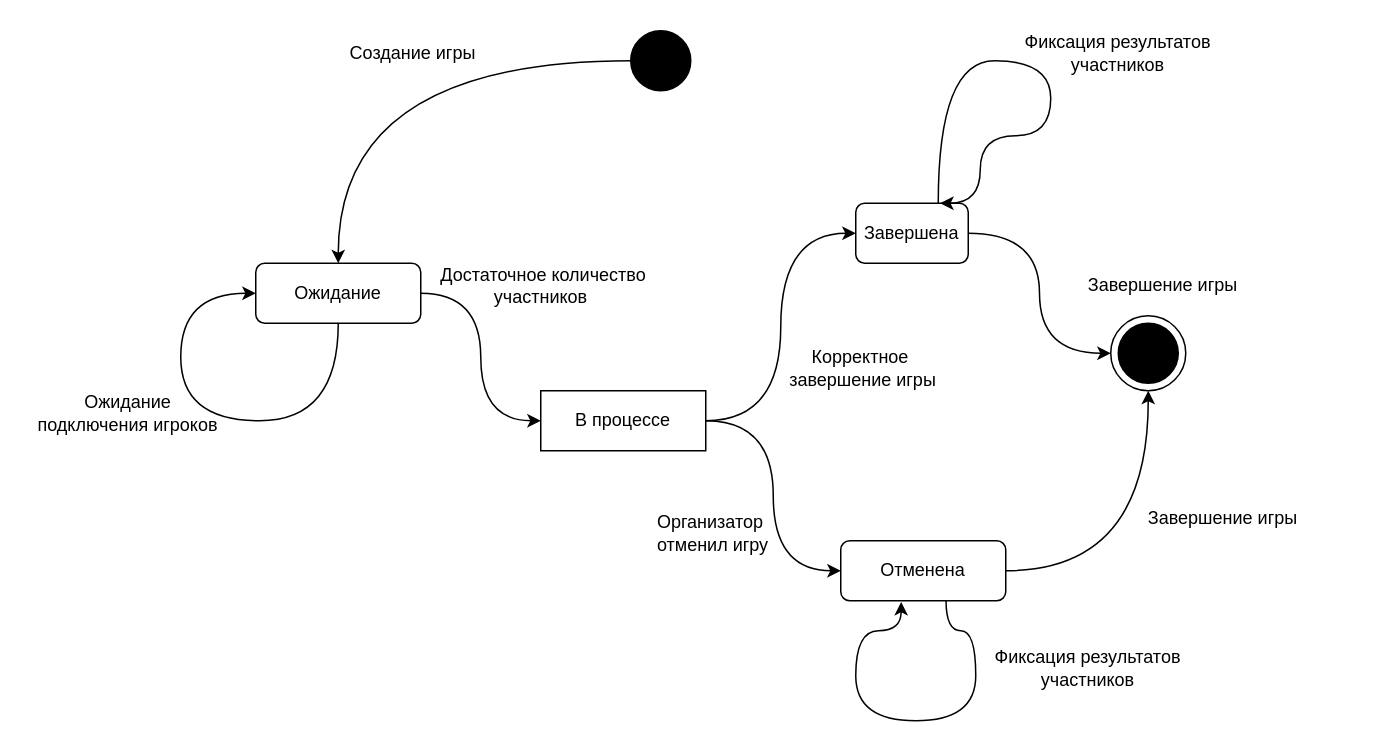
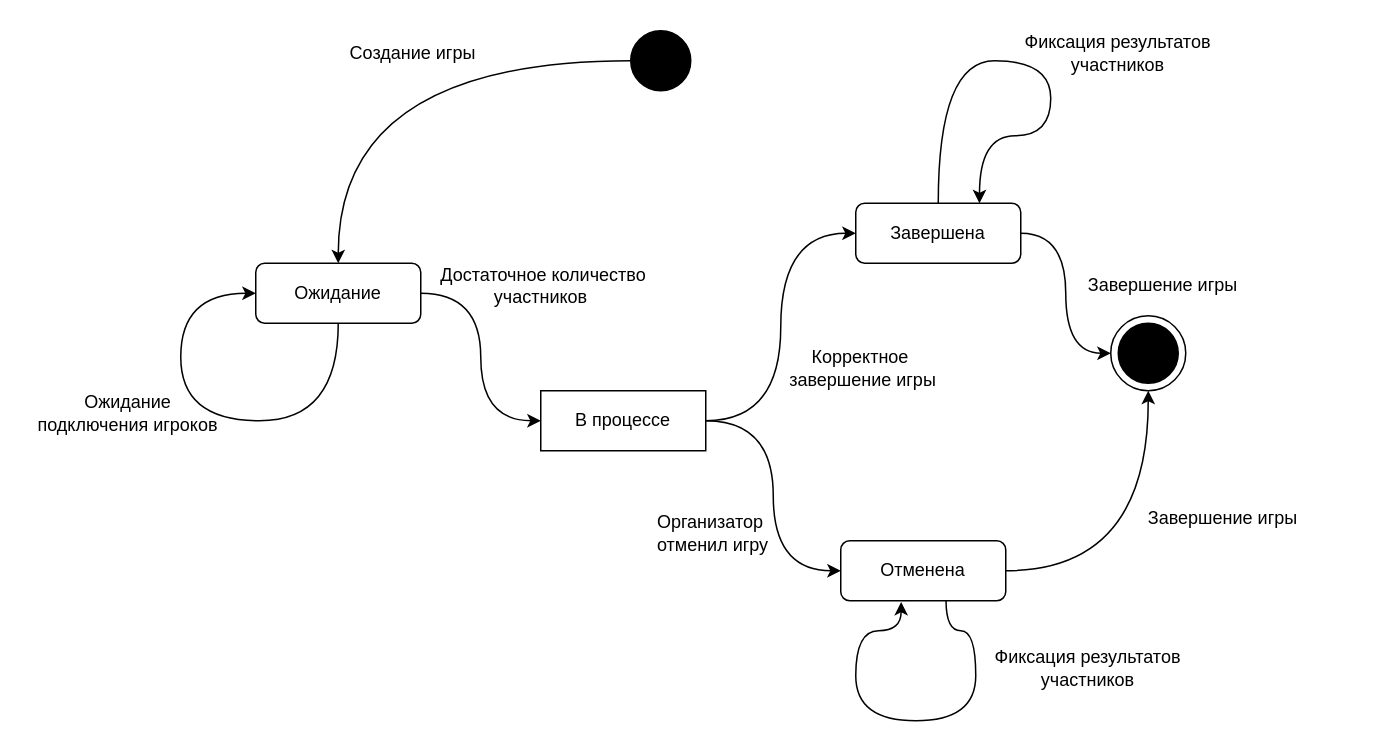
  <mxCell id="0" />
  <mxCell id="1" parent="0" />
  <mxCell id="2" style="edgeStyle=orthogonalEdgeStyle;rounded=0;orthogonalLoop=1;jettySize=auto;html=1;entryX=0;entryY=0.5;entryDx=0;entryDy=0;curved=1;" edge="1" parent="1" source="3" target="8"><mxGeometry relative="1" as="geometry" /></mxCell>
  <mxCell id="3" value="Ожидание" style="rounded=1;whiteSpace=wrap;html=1;" vertex="1" parent="1"><mxGeometry x="170" y="175" width="110" height="40" as="geometry" /></mxCell>
  <mxCell id="4" style="edgeStyle=orthogonalEdgeStyle;rounded=0;orthogonalLoop=1;jettySize=auto;html=1;curved=1;" edge="1" parent="1" source="5" target="3"><mxGeometry relative="1" as="geometry" /></mxCell>
  <mxCell id="5" value="" style="ellipse;whiteSpace=wrap;html=1;aspect=fixed;fillColor=#000000;" vertex="1" parent="1"><mxGeometry x="420" y="20" width="40" height="40" as="geometry" /></mxCell>
  <mxCell id="6" style="edgeStyle=orthogonalEdgeStyle;rounded=0;orthogonalLoop=1;jettySize=auto;html=1;entryX=0;entryY=0.5;entryDx=0;entryDy=0;curved=1;" edge="1" parent="1" source="8" target="12"><mxGeometry relative="1" as="geometry" /></mxCell>
  <mxCell id="7" style="edgeStyle=orthogonalEdgeStyle;rounded=0;orthogonalLoop=1;jettySize=auto;html=1;entryX=0;entryY=0.5;entryDx=0;entryDy=0;curved=1;" edge="1" parent="1" source="8" target="10"><mxGeometry relative="1" as="geometry" /></mxCell>
  <mxCell id="8" value="В процессе" style="whiteSpace=wrap;html=1;rounded=0;" vertex="1" parent="1"><mxGeometry x="360" y="260" width="110" height="40" as="geometry" /></mxCell>
  <mxCell id="9" style="edgeStyle=orthogonalEdgeStyle;rounded=0;orthogonalLoop=1;jettySize=auto;html=1;entryX=0;entryY=0.5;entryDx=0;entryDy=0;curved=1;" edge="1" parent="1" source="10" target="14"><mxGeometry relative="1" as="geometry" /></mxCell>
- <mxCell id="10" value="Завершена" style="rounded=1;whiteSpace=wrap;html=1;" vertex="1" parent="1"><mxGeometry x="570" y="135" width="75" height="40" as="geometry" /></mxCell>
+ <mxCell id="10" value="Завершена" style="rounded=1;whiteSpace=wrap;html=1;" vertex="1" parent="1"><mxGeometry x="570" y="135" width="110" height="40" as="geometry" /></mxCell>
  <mxCell id="11" style="edgeStyle=orthogonalEdgeStyle;rounded=0;orthogonalLoop=1;jettySize=auto;html=1;entryX=0.5;entryY=1;entryDx=0;entryDy=0;curved=1;" edge="1" parent="1" source="12" target="14"><mxGeometry relative="1" as="geometry" /></mxCell>
  <mxCell id="12" value="Отменена" style="rounded=1;whiteSpace=wrap;html=1;" vertex="1" parent="1"><mxGeometry x="560" y="360" width="110" height="40" as="geometry" /></mxCell>
  <mxCell id="13" value="" style="group" vertex="1" connectable="0" parent="1"><mxGeometry x="740" y="210" width="50" height="50" as="geometry" /></mxCell>
  <mxCell id="14" value="" style="ellipse;whiteSpace=wrap;html=1;aspect=fixed;" vertex="1" parent="13"><mxGeometry width="50" height="50" as="geometry" /></mxCell>
  <mxCell id="15" value="" style="ellipse;whiteSpace=wrap;html=1;aspect=fixed;fillColor=#000000;" vertex="1" parent="13"><mxGeometry x="5" y="5" width="40" height="40" as="geometry" /></mxCell>
  <mxCell id="16" style="edgeStyle=orthogonalEdgeStyle;rounded=0;orthogonalLoop=1;jettySize=auto;html=1;entryX=0;entryY=0.5;entryDx=0;entryDy=0;curved=1;exitX=0.5;exitY=1;exitDx=0;exitDy=0;" edge="1" parent="1" source="3" target="3"><mxGeometry relative="1" as="geometry"><Array as="points"><mxPoint x="225" y="280" /><mxPoint x="120" y="280" /><mxPoint x="120" y="195" /></Array></mxGeometry></mxCell>
  <mxCell id="17" value="Ожидание подключения игроков" style="text;html=1;align=center;verticalAlign=middle;whiteSpace=wrap;rounded=0;" vertex="1" parent="1"><mxGeometry x="20" y="260" width="130" height="30" as="geometry" /></mxCell>
  <mxCell id="18" value="Достаточное количество участников&amp;nbsp;" style="text;html=1;align=center;verticalAlign=middle;whiteSpace=wrap;rounded=0;" vertex="1" parent="1"><mxGeometry x="277" y="175" width="170" height="30" as="geometry" /></mxCell>
  <mxCell id="19" style="edgeStyle=orthogonalEdgeStyle;rounded=0;orthogonalLoop=1;jettySize=auto;html=1;entryX=0.75;entryY=0;entryDx=0;entryDy=0;curved=1;" edge="1" parent="1" source="10" target="10"><mxGeometry relative="1" as="geometry"><Array as="points"><mxPoint x="625" y="40" /><mxPoint x="700" y="40" /><mxPoint x="700" y="90" /><mxPoint x="653" y="90" /></Array></mxGeometry></mxCell>
  <mxCell id="20" value="Фиксация результатов&lt;div&gt;участников&lt;/div&gt;" style="text;html=1;align=center;verticalAlign=middle;whiteSpace=wrap;rounded=0;" vertex="1" parent="1"><mxGeometry x="660" y="20" width="170" height="30" as="geometry" /></mxCell>
  <mxCell id="21" style="edgeStyle=orthogonalEdgeStyle;rounded=0;orthogonalLoop=1;jettySize=auto;html=1;entryX=0.366;entryY=1.019;entryDx=0;entryDy=0;entryPerimeter=0;curved=1;exitX=0.638;exitY=0.995;exitDx=0;exitDy=0;exitPerimeter=0;" edge="1" parent="1" source="12" target="12"><mxGeometry relative="1" as="geometry"><Array as="points"><mxPoint x="630" y="420" /><mxPoint x="650" y="420" /><mxPoint x="650" y="480" /><mxPoint x="570" y="480" /><mxPoint x="570" y="420" /><mxPoint x="600" y="420" /></Array></mxGeometry></mxCell>
  <mxCell id="22" value="Организатор&amp;nbsp;&lt;div&gt;отменил&amp;nbsp;&lt;span style=&quot;background-color: initial;&quot;&gt;игру&lt;/span&gt;&lt;/div&gt;" style="text;html=1;align=center;verticalAlign=middle;whiteSpace=wrap;rounded=0;" vertex="1" parent="1"><mxGeometry x="390" y="340" width="170" height="30" as="geometry" /></mxCell>
  <mxCell id="23" value="Завершение игры" style="text;html=1;align=center;verticalAlign=middle;whiteSpace=wrap;rounded=0;" vertex="1" parent="1"><mxGeometry x="730" y="330" width="170" height="30" as="geometry" /></mxCell>
  <mxCell id="24" value="Завершение игры" style="text;html=1;align=center;verticalAlign=middle;whiteSpace=wrap;rounded=0;" vertex="1" parent="1"><mxGeometry x="690" y="175" width="170" height="30" as="geometry" /></mxCell>
  <mxCell id="25" value="Создание игры" style="text;html=1;align=center;verticalAlign=middle;whiteSpace=wrap;rounded=0;" vertex="1" parent="1"><mxGeometry x="190" y="20" width="170" height="30" as="geometry" /></mxCell>
  <mxCell id="26" value="Фиксация результатов&lt;div&gt;участников&lt;/div&gt;" style="text;html=1;align=center;verticalAlign=middle;whiteSpace=wrap;rounded=0;" vertex="1" parent="1"><mxGeometry x="640" y="430" width="170" height="30" as="geometry" /></mxCell>
  <mxCell id="27" value="Корректное&amp;nbsp;&lt;div&gt;завершение&amp;nbsp;&lt;span style=&quot;background-color: initial;&quot;&gt;игры&lt;/span&gt;&lt;/div&gt;" style="text;html=1;align=center;verticalAlign=middle;whiteSpace=wrap;rounded=0;" vertex="1" parent="1"><mxGeometry x="490" y="230" width="170" height="30" as="geometry" /></mxCell>
